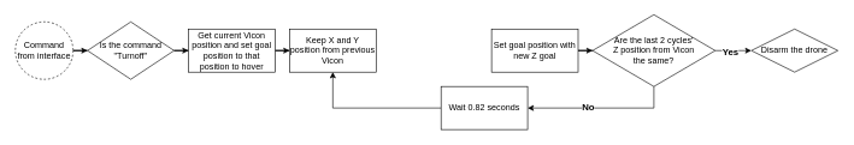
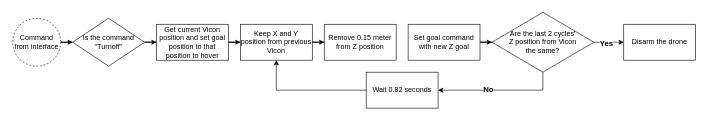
  <mxCell id="0" />
  <mxCell id="1" parent="0" />
  <mxCell id="2" value="" style="edgeStyle=orthogonalEdgeStyle;rounded=0;orthogonalLoop=1;jettySize=auto;html=1;" edge="1" parent="1" source="3" target="5"><mxGeometry relative="1" as="geometry" /></mxCell>
  <mxCell id="3" value="Command from interface" style="ellipse;whiteSpace=wrap;html=1;aspect=fixed;dashed=1;" vertex="1" parent="1"><mxGeometry y="30" width="80" height="80" as="geometry" x="20" /></mxCell>
  <mxCell id="4" value="" style="edgeStyle=orthogonalEdgeStyle;rounded=0;orthogonalLoop=1;jettySize=auto;html=1;" edge="1" parent="1" source="5" target="7"><mxGeometry relative="1" as="geometry" /></mxCell>
  <mxCell id="5" value="Is the command &quot;Turnoff&quot;" style="rhombus;whiteSpace=wrap;html=1;" vertex="1" parent="1"><mxGeometry x="120" y="30" width="120" height="80" as="geometry" /></mxCell>
  <mxCell id="6" value="" style="edgeStyle=orthogonalEdgeStyle;rounded=0;orthogonalLoop=1;jettySize=auto;html=1;" edge="1" parent="1" source="7" target="9"><mxGeometry relative="1" as="geometry" /></mxCell>
  <mxCell id="7" value="Get current Vicon position and set goal position to that position to hover" style="whiteSpace=wrap;html=1;" vertex="1" parent="1"><mxGeometry x="260" y="40" width="120" height="60" as="geometry" /></mxCell>
+ <mxCell id="8" value="" style="edgeStyle=orthogonalEdgeStyle;rounded=0;orthogonalLoop=1;jettySize=auto;html=1;" edge="1" parent="1" source="9" target="10"><mxGeometry relative="1" as="geometry" /></mxCell>
  <mxCell id="9" value="Keep X and Y position from previous Vicon" style="whiteSpace=wrap;html=1;" vertex="1" parent="1"><mxGeometry x="400" y="40" width="120" height="60" as="geometry" /></mxCell>
+ <mxCell id="10" value="Remove 0.15 meter from Z position" style="whiteSpace=wrap;html=1;" vertex="1" parent="1"><mxGeometry x="540" y="40" width="120" height="60" as="geometry" /></mxCell>
  <mxCell id="11" value="" style="edgeStyle=orthogonalEdgeStyle;rounded=0;orthogonalLoop=1;jettySize=auto;html=1;" edge="1" parent="1" source="12" target="17"><mxGeometry relative="1" as="geometry" /></mxCell>
- <mxCell id="12" value="Set goal position with new Z goal" style="whiteSpace=wrap;html=1;" vertex="1" parent="1"><mxGeometry x="680" y="40" width="120" height="60" as="geometry" /></mxCell>
+ <mxCell id="12" value="Set goal command with new Z goal" style="whiteSpace=wrap;html=1;" vertex="1" parent="1"><mxGeometry x="680" y="40" width="120" height="60" as="geometry" /></mxCell>
  <mxCell id="13" style="edgeStyle=orthogonalEdgeStyle;rounded=0;orthogonalLoop=1;jettySize=auto;html=1;exitX=0.5;exitY=1;exitDx=0;exitDy=0;entryX=1;entryY=0.5;entryDx=0;entryDy=0;" edge="1" parent="1" source="17" target="19"><mxGeometry relative="1" as="geometry" /></mxCell>
  <mxCell id="14" value="&lt;b&gt;No&lt;/b&gt;" style="edgeLabel;html=1;align=center;verticalAlign=middle;resizable=0;points=[];fontSize=13;" vertex="1" connectable="0" parent="13"><mxGeometry x="0.19" y="-2" relative="1" as="geometry"><mxPoint as="offset" /></mxGeometry></mxCell>
  <mxCell id="15" value="" style="edgeStyle=orthogonalEdgeStyle;rounded=0;orthogonalLoop=1;jettySize=auto;html=1;" edge="1" parent="1" source="17" target="20"><mxGeometry relative="1" as="geometry" /></mxCell>
  <mxCell id="16" value="Yes" style="edgeLabel;html=1;align=center;verticalAlign=middle;resizable=0;points=[];fontStyle=1;fontSize=13;" vertex="1" connectable="0" parent="15"><mxGeometry x="-0.1" y="-1" relative="1" as="geometry"><mxPoint x="-3" y="-1" as="offset" /></mxGeometry></mxCell>
  <mxCell id="17" value="Are the last 2 cycles' &lt;br&gt;Z position from Vicon &lt;br&gt;the same?" style="rhombus;whiteSpace=wrap;html=1;" vertex="1" parent="1"><mxGeometry x="820" y="20" width="170" height="100" as="geometry" /></mxCell>
  <mxCell id="18" style="edgeStyle=orthogonalEdgeStyle;rounded=0;orthogonalLoop=1;jettySize=auto;html=1;exitX=0;exitY=0.5;exitDx=0;exitDy=0;entryX=0.5;entryY=1;entryDx=0;entryDy=0;" edge="1" parent="1" source="19" target="9"><mxGeometry relative="1" as="geometry" /></mxCell>
  <mxCell id="19" value="Wait 0.82 seconds" style="rounded=0;whiteSpace=wrap;html=1;" vertex="1" parent="1"><mxGeometry x="610" y="120" width="120" height="60" as="geometry" /></mxCell>
- <mxCell id="20" value="Disarm the drone" style="rhombus;whiteSpace=wrap;html=1;" vertex="1" parent="1"><mxGeometry x="1040" y="40" width="120" height="60" as="geometry" /></mxCell>
+ <mxCell id="20" value="Disarm the drone" style="whiteSpace=wrap;html=1;" vertex="1" parent="1"><mxGeometry x="1040" y="40" width="120" height="60" as="geometry" /></mxCell>
